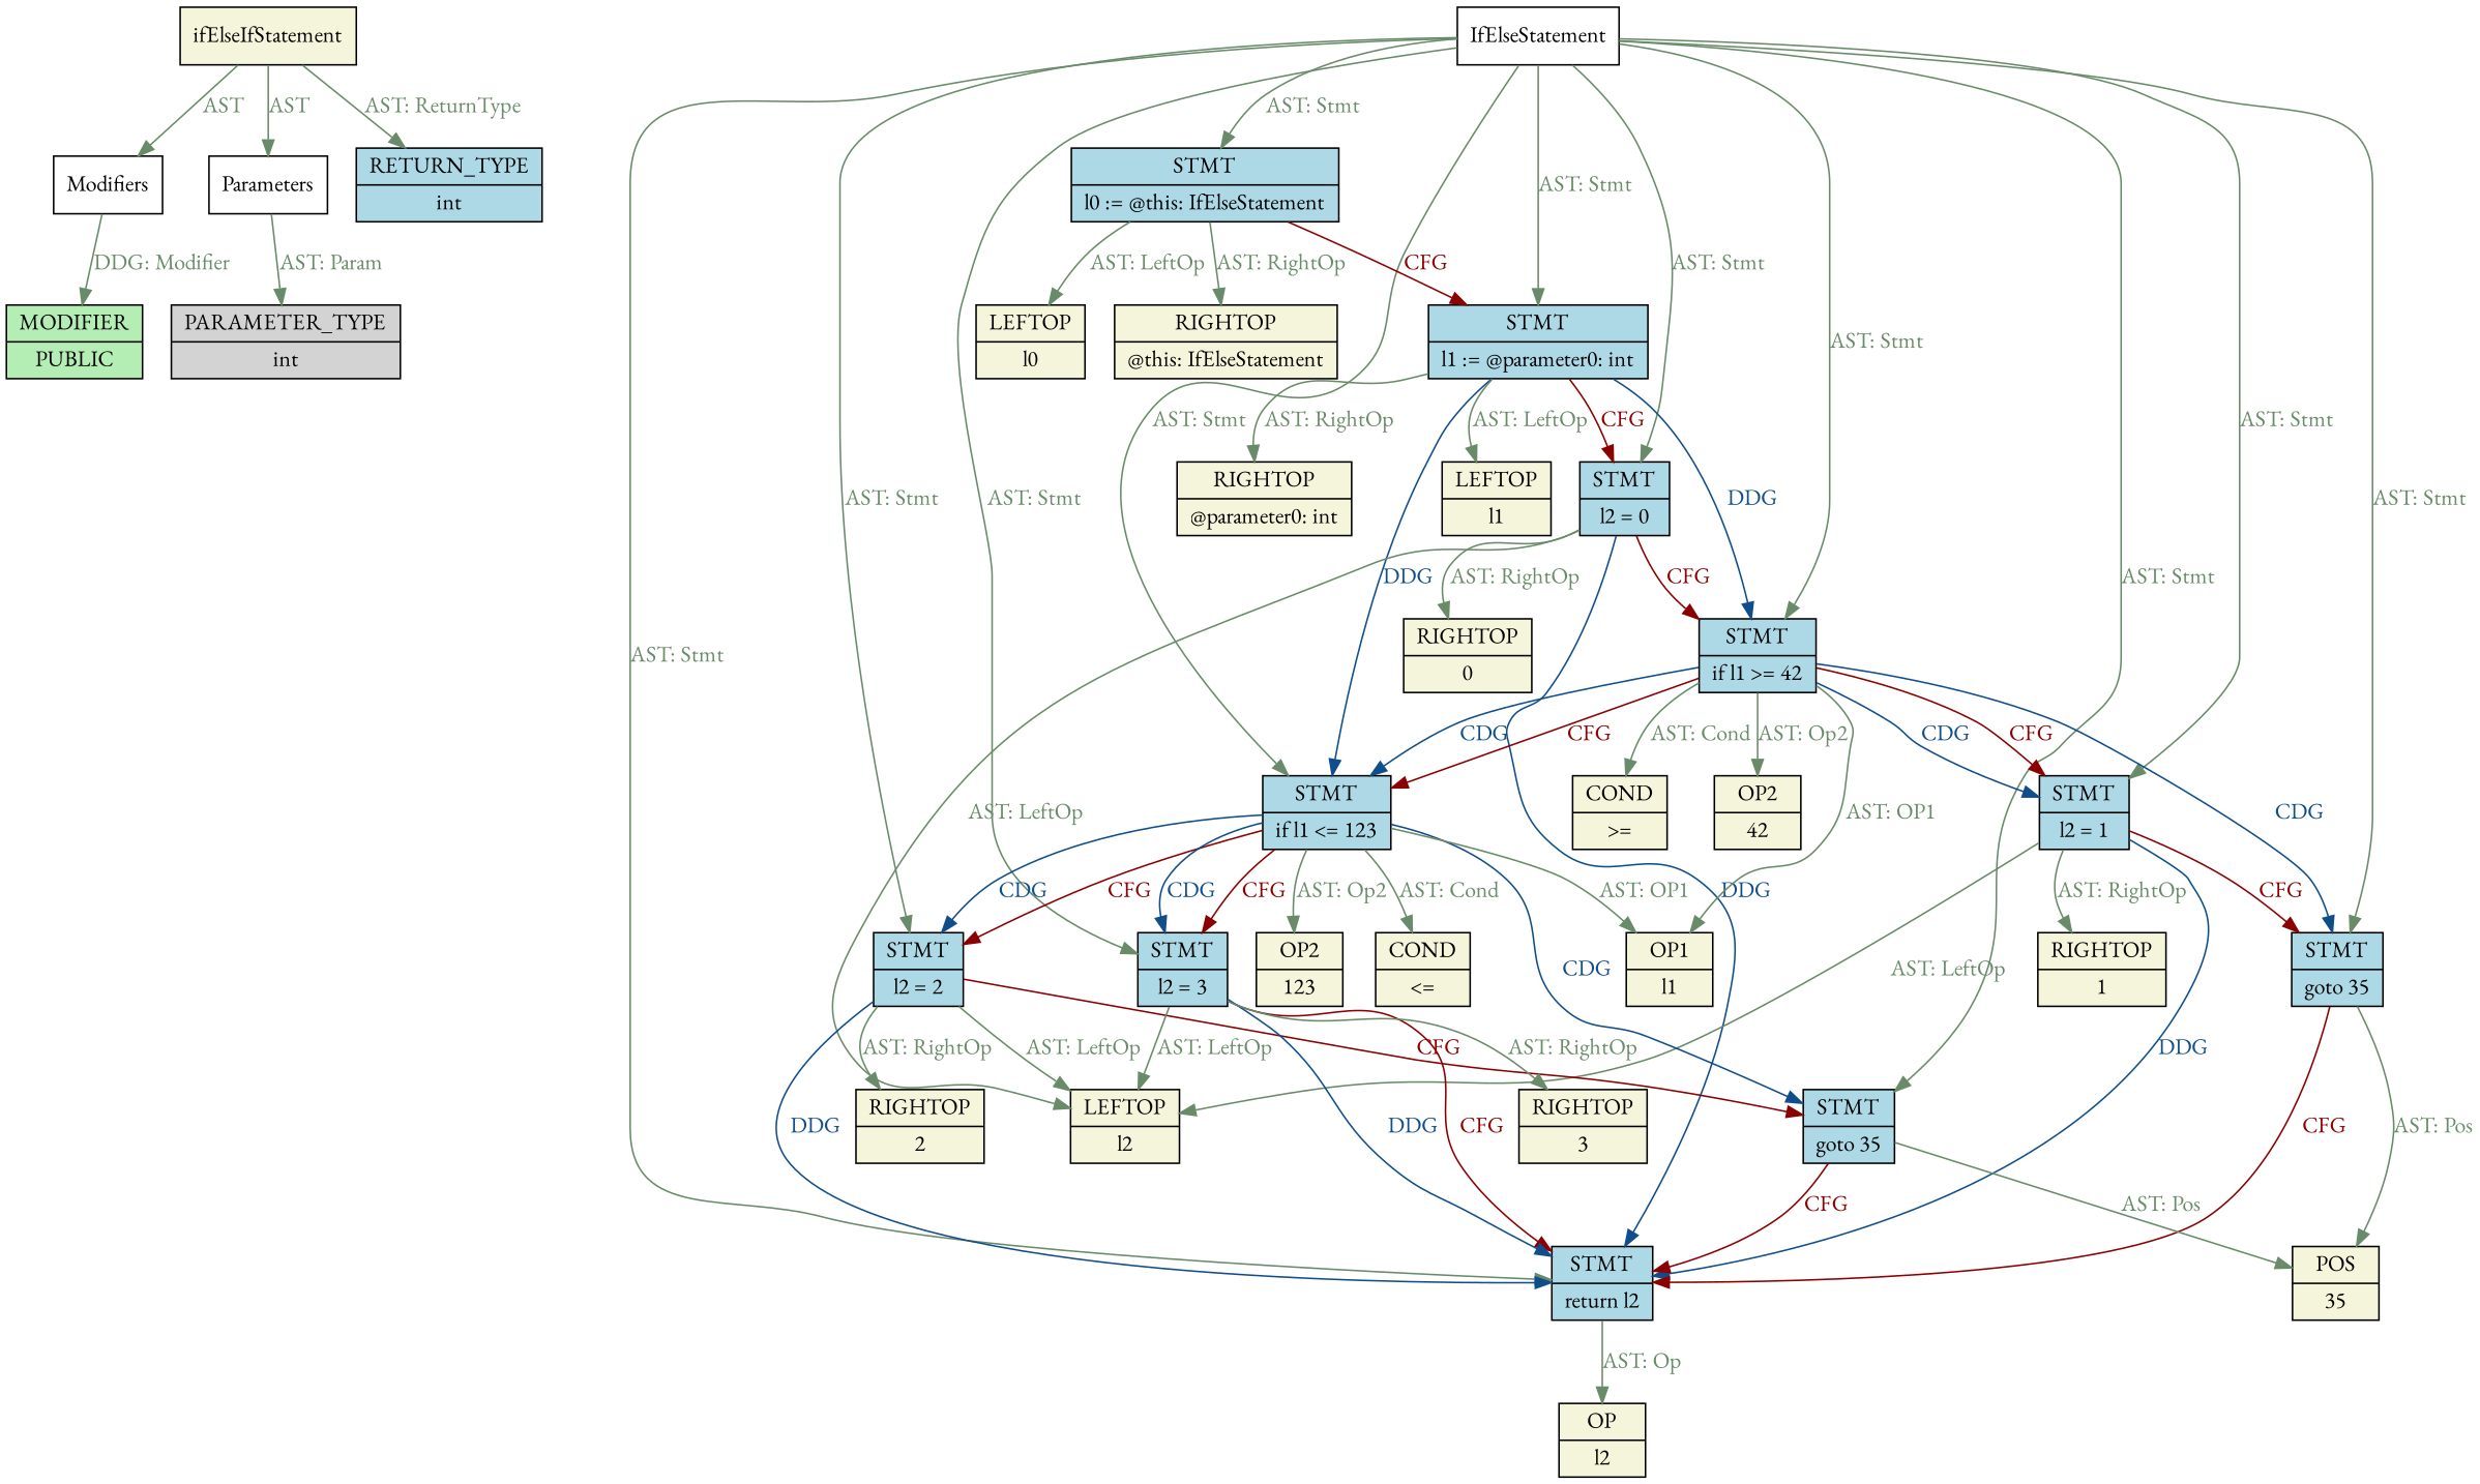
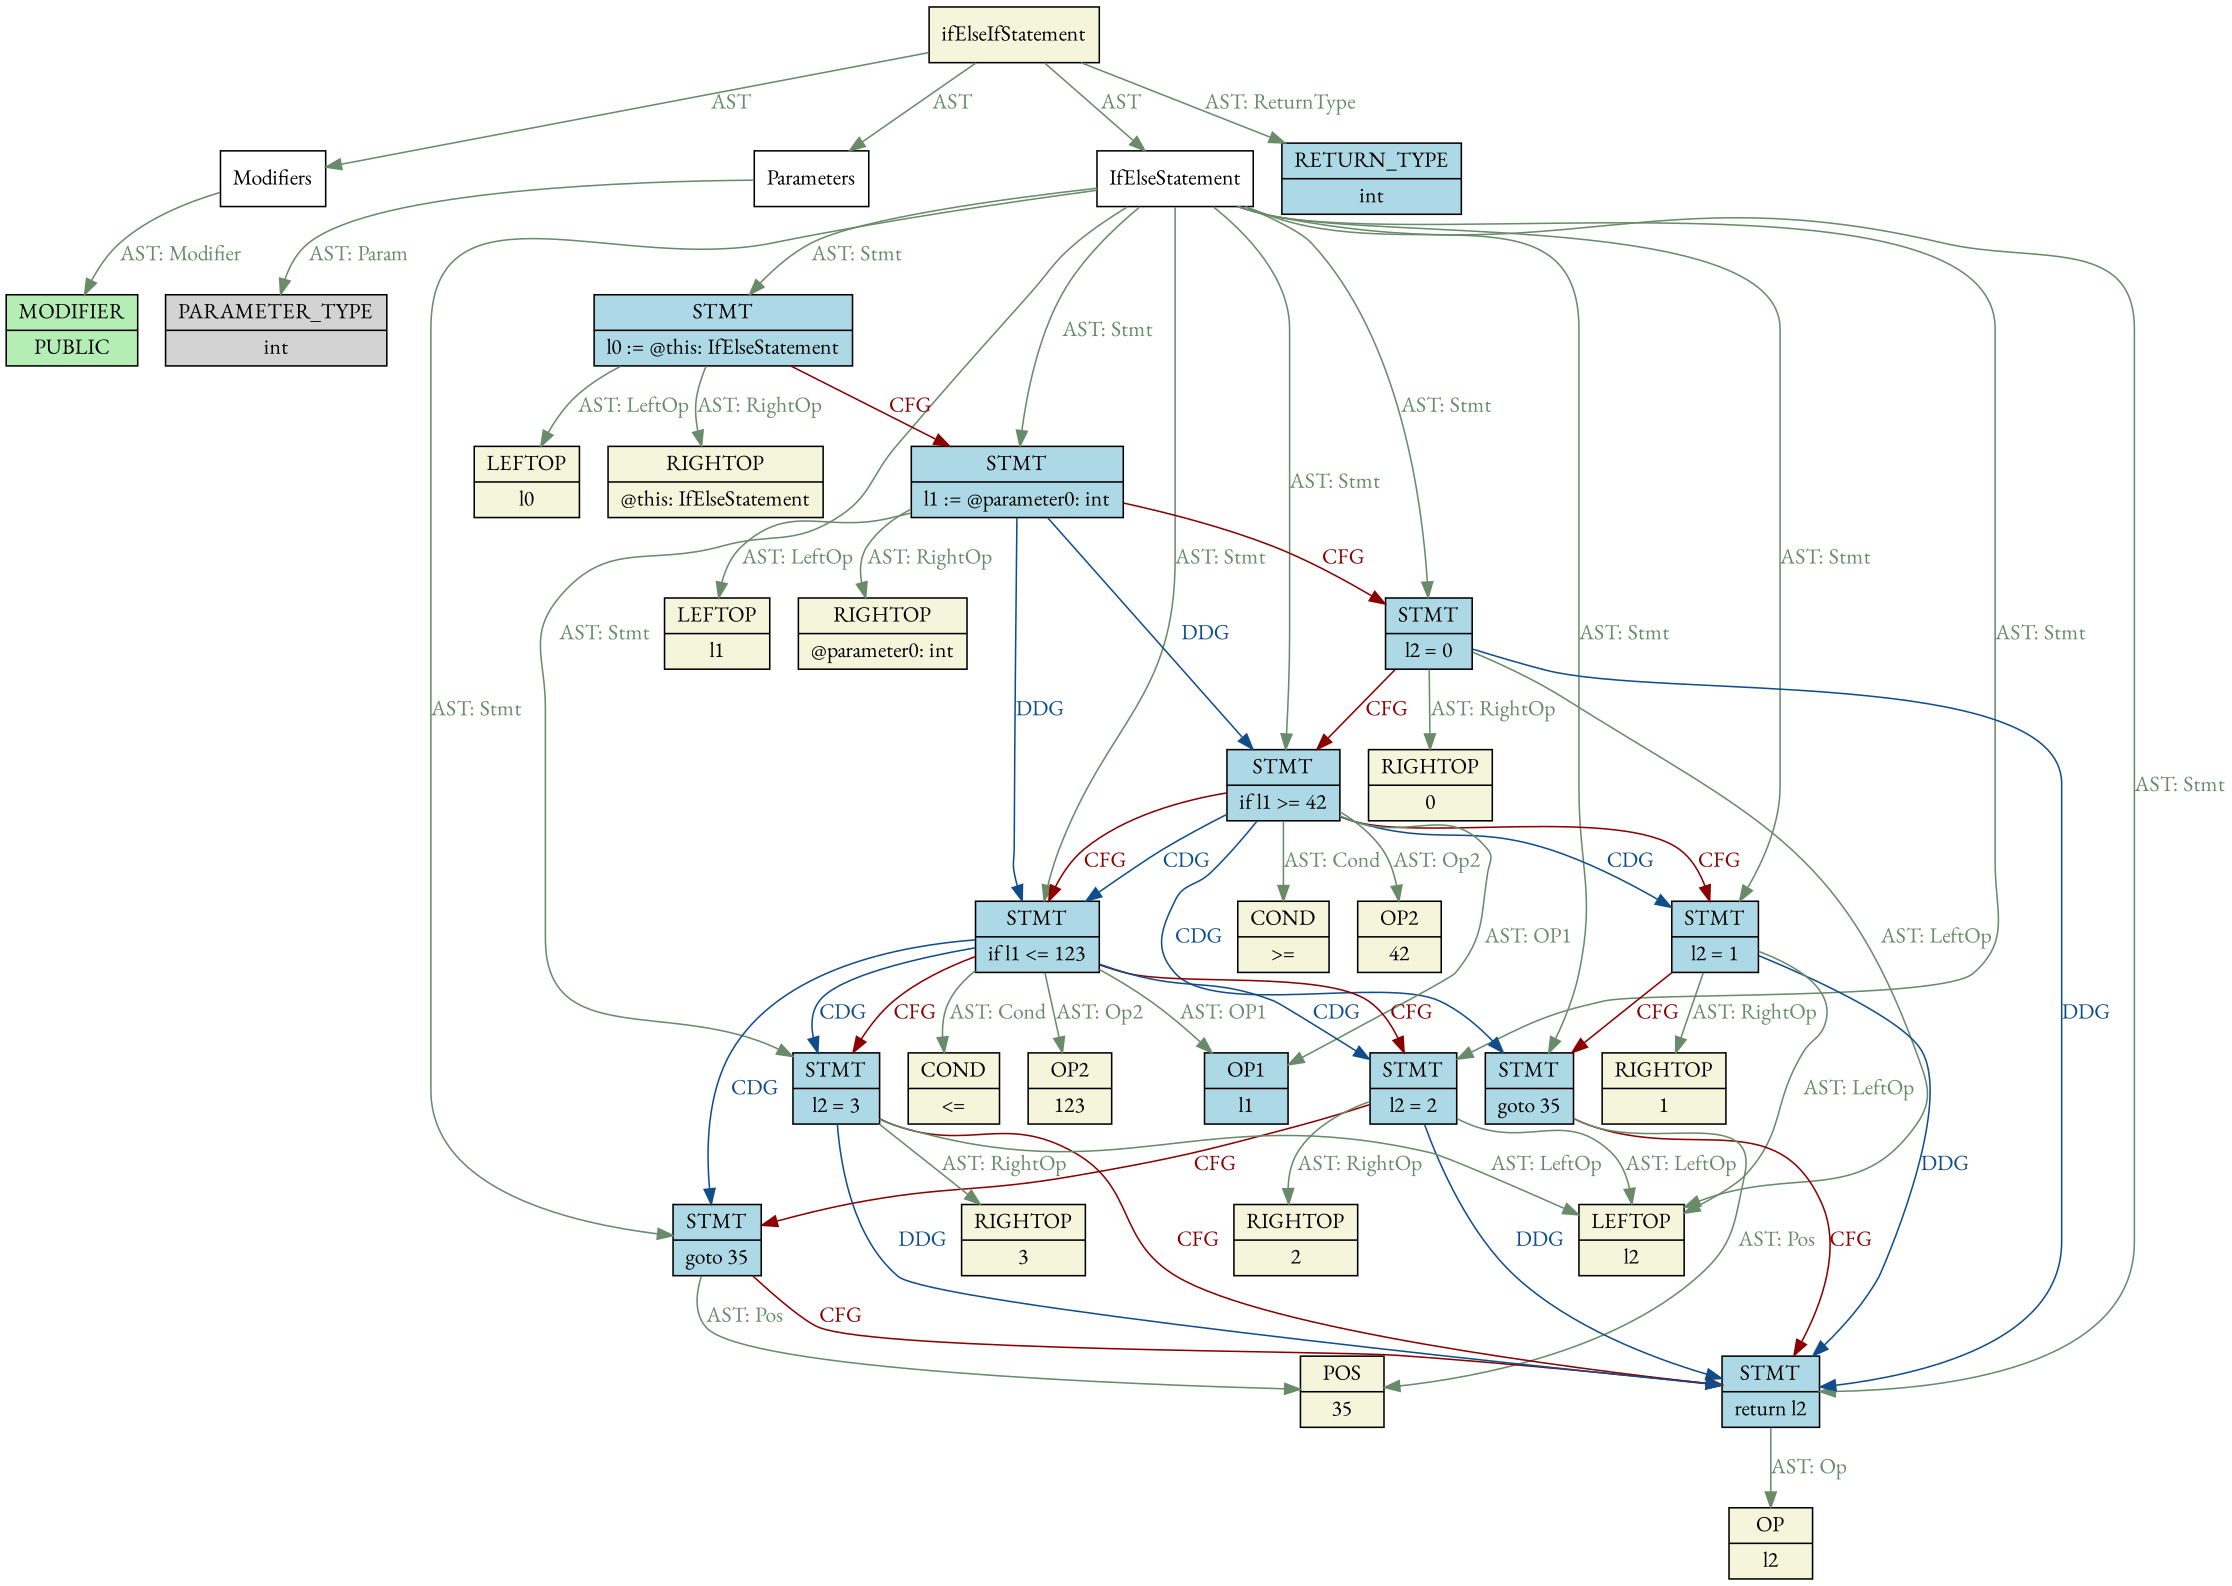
  digraph {
    fontname="EB Garamond"
    rankdir=TB
    node [fillcolor=beige fontname="EB Garamond" shape=record style=filled]
    edge [color=darkseagreen4 fontcolor=darkseagreen4 fontname="EB Garamond" style=filled]
    n1 [label=ifElseIfStatement]
    n2 [fillcolor=white label=Modifiers]
    n3 [fillcolor=white label=Parameters]
    n4 [fillcolor=white label=IfElseStatement]
    n5 [fillcolor=lightblue label="{<f0> RETURN_TYPE | <f1> int}"]
    n6 [fillcolor=darkseagreen2 label="{<f0> MODIFIER | <f1> PUBLIC}"]
    n7 [fillcolor=lightgray label="{<f0> PARAMETER_TYPE | <f1> int}"]
    n8 [fillcolor=lightblue label="{<f0> STMT | <f1> l0 := @this: IfElseStatement}"]
    n9 [fillcolor=lightblue label="{<f0> STMT | <f1> l1 := @parameter0: int}"]
    n10 [fillcolor=lightblue label="{<f0> STMT | <f1> l2 = 0}"]
    n11 [fillcolor=lightblue label="{<f0> STMT | <f1> if l1 &gt;= 42}"]
    n12 [fillcolor=lightblue label="{<f0> STMT | <f1> l2 = 1}"]
    n13 [fillcolor=lightblue label="{<f0> STMT | <f1> goto 35}"]
    n14 [fillcolor=lightblue label="{<f0> STMT | <f1> if l1 &lt;= 123}"]
    n15 [fillcolor=lightblue label="{<f0> STMT | <f1> l2 = 2}"]
    n16 [fillcolor=lightblue label="{<f0> STMT | <f1> goto 35}"]
    n17 [fillcolor=lightblue label="{<f0> STMT | <f1> l2 = 3}"]
    n18 [fillcolor=lightblue label="{<f0> STMT | <f1> return l2}"]
    n19 [label="{<f0> LEFTOP | <f1> l0}"]
    n20 [label="{<f0> RIGHTOP | <f1> @this: IfElseStatement}"]
    n21 [label="{<f0> LEFTOP | <f1> l1}"]
    n22 [label="{<f0> RIGHTOP | <f1> @parameter0: int}"]
    n23 [label="{<f0> LEFTOP | <f1> l2}"]
    n24 [label="{<f0> RIGHTOP | <f1> 0}"]
-   n25 [label="{<f0> OP1 | <f1> l1}"]
+   n25 [fillcolor=lightblue label="{<f0> OP1 | <f1> l1}"]
    n26 [label="{<f0> COND | <f1>  &gt;= }"]
    n27 [label="{<f0> OP2 | <f1> 42}"]
    n28 [label="{<f0> RIGHTOP | <f1> 1}"]
    n29 [label="{<f0> POS | <f1> 35}"]
    n30 [label="{<f0> COND | <f1>  &lt;= }"]
    n31 [label="{<f0> OP2 | <f1> 123}"]
    n32 [label="{<f0> RIGHTOP | <f1> 2}"]
    n33 [label="{<f0> RIGHTOP | <f1> 3}"]
    n34 [label="{<f0> OP | <f1> l2}"]
    n1 -> n2 [label=AST]
    n1 -> n3 [label=AST]
+   n1 -> n4 [label=AST]
    n1 -> n5 [label="AST: ReturnType"]
-   n2 -> n6 [label="DDG: Modifier"]
+   n2 -> n6 [label="AST: Modifier"]
    n3 -> n7 [label="AST: Param"]
    n4 -> n8 [label="AST: Stmt"]
    n4 -> n9 [label="AST: Stmt"]
    n4 -> n10 [label="AST: Stmt"]
    n4 -> n11 [label="AST: Stmt"]
    n4 -> n12 [label="AST: Stmt"]
    n4 -> n13 [label="AST: Stmt"]
    n4 -> n14 [label="AST: Stmt"]
    n4 -> n15 [label="AST: Stmt"]
    n4 -> n16 [label="AST: Stmt"]
    n4 -> n17 [label="AST: Stmt"]
    n4 -> n18 [label="AST: Stmt"]
    n8 -> n9 [color=darkred fontcolor=darkred label=CFG]
    n8 -> n19 [label="AST: LeftOp"]
    n8 -> n20 [label="AST: RightOp"]
    n9 -> n10 [color=darkred fontcolor=darkred label=CFG]
    n9 -> n11 [color=dodgerblue4 fontcolor=dodgerblue4 label=DDG]
    n9 -> n14 [color=dodgerblue4 fontcolor=dodgerblue4 label=DDG]
    n9 -> n21 [label="AST: LeftOp"]
    n9 -> n22 [label="AST: RightOp"]
    n10 -> n11 [color=darkred fontcolor=darkred label=CFG]
    n10 -> n18 [color=dodgerblue4 fontcolor=dodgerblue4 label=DDG]
    n10 -> n23 [label="AST: LeftOp"]
    n10 -> n24 [label="AST: RightOp"]
    n11 -> n12 [color=darkred fontcolor=darkred label=CFG]
    n11 -> n12 [color=dodgerblue4 fontcolor=dodgerblue4 label=CDG]
    n11 -> n13 [color=dodgerblue4 fontcolor=dodgerblue4 label=CDG]
    n11 -> n14 [color=darkred fontcolor=darkred label=CFG]
    n11 -> n14 [color=dodgerblue4 fontcolor=dodgerblue4 label=CDG]
    n11 -> n25 [label="AST: OP1"]
    n11 -> n26 [label="AST: Cond"]
    n11 -> n27 [label="AST: Op2"]
    n12 -> n13 [color=darkred fontcolor=darkred label=CFG]
    n12 -> n18 [color=dodgerblue4 fontcolor=dodgerblue4 label=DDG]
    n12 -> n23 [label="AST: LeftOp"]
    n12 -> n28 [label="AST: RightOp"]
    n13 -> n18 [color=darkred fontcolor=darkred label=CFG]
    n13 -> n29 [label="AST: Pos"]
    n14 -> n15 [color=darkred fontcolor=darkred label=CFG]
    n14 -> n15 [color=dodgerblue4 fontcolor=dodgerblue4 label=CDG]
    n14 -> n16 [color=dodgerblue4 fontcolor=dodgerblue4 label=CDG]
    n14 -> n17 [color=darkred fontcolor=darkred label=CFG]
    n14 -> n17 [color=dodgerblue4 fontcolor=dodgerblue4 label=CDG]
    n14 -> n25 [label="AST: OP1"]
    n14 -> n30 [label="AST: Cond"]
    n14 -> n31 [label="AST: Op2"]
    n15 -> n16 [color=darkred fontcolor=darkred label=CFG]
    n15 -> n18 [color=dodgerblue4 fontcolor=dodgerblue4 label=DDG]
    n15 -> n23 [label="AST: LeftOp"]
    n15 -> n32 [label="AST: RightOp"]
    n16 -> n18 [color=darkred fontcolor=darkred label=CFG]
    n16 -> n29 [label="AST: Pos"]
    n17 -> n18 [color=darkred fontcolor=darkred label=CFG]
    n17 -> n18 [color=dodgerblue4 fontcolor=dodgerblue4 label=DDG]
    n17 -> n23 [label="AST: LeftOp"]
    n17 -> n33 [label="AST: RightOp"]
    n18 -> n34 [label="AST: Op"]
  }
